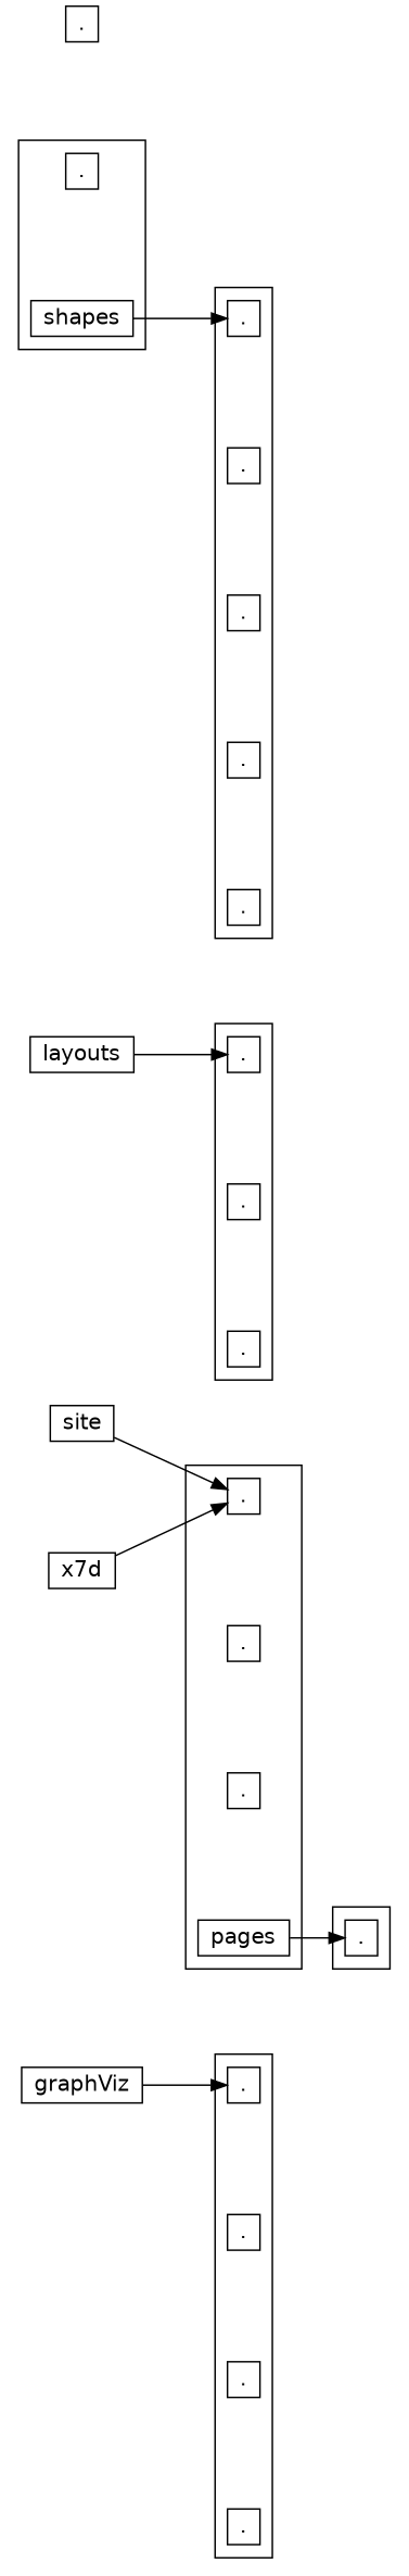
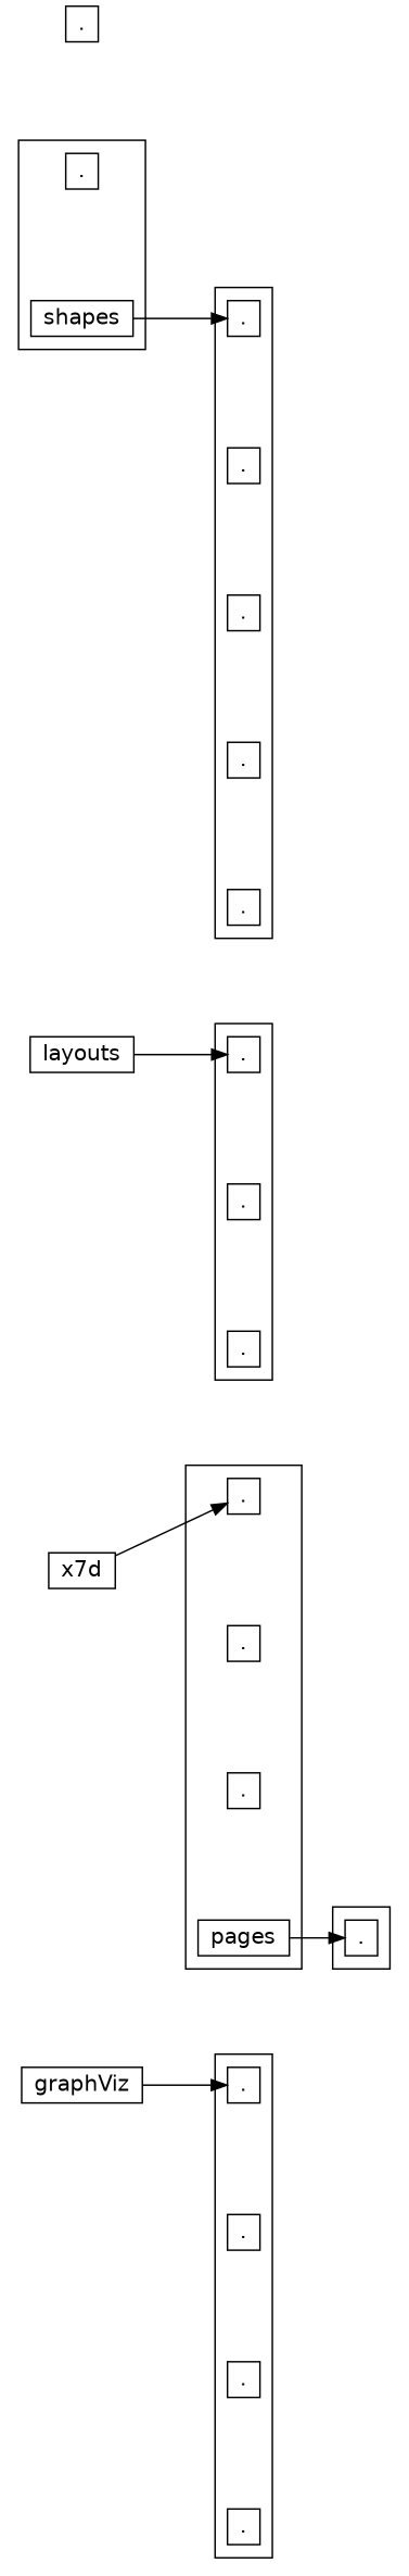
  digraph {
    compound=true
    fontname="DejaVu Sans"
    nodesep=1.0
    rankdir=LR
    node [fontname="DejaVu Sans" shape=box]
    edge [fontname="DejaVu Sans"]
    n1 [height=0.1 label="." width=0.1]
    n2 [height=0.1 label="." width=0.1]
    n3 [height=0.1 label="." width=0.1]
    n4 [height=0.1 label="." width=0.1]
    n5 [height=0.1 label="." width=0.1]
    n6 [height=0.1 label="." width=0.1]
    n7 [height=0.1 label="." width=0.1]
    pages [height=0.1 width=0.1]
    n9 [height=0.1 label="." width=0.1]
    n10 [height=0.1 label="." width=0.1]
    n11 [height=0.1 label="." width=0.1]
    n12 [height=0.1 label="." width=0.1]
    n13 [height=0.1 label="." width=0.1]
    n14 [height=0.1 label="." width=0.1]
    n15 [height=0.1 label="." width=0.1]
    n16 [height=0.1 label="." width=0.1]
    n17 [height=0.1 label="." width=0.1]
    n18 [height=0.1 label="." width=0.1]
    shapes [height=0.1 width=0.1]
    n20 [height=0.1 label="." width=0.1]
    graphViz [height=0.1 width=0.1]
    layouts [height=0.1 width=0.1]
-   site [height=0.1 width=0.1]
    n24 [height=0.1 label=x7d width=0.1]
    subgraph cluster_1 {
      n1
      n2
      n3
      n4
    }
    subgraph cluster_2 {
      n5
      n6
      n7
      pages
    }
    subgraph cluster_3 {
      n9
      n10
      n11
    }
    subgraph cluster_4 {
      n12
    }
    subgraph cluster_5 {
      n13
      n14
      n15
      n16
      n17
    }
    subgraph cluster_6 {
      n18
      shapes
    }
    pages -> n12
    shapes -> n13
    graphViz -> n1
    layouts -> n9
-   site -> n5
    n24 -> n5
  }
